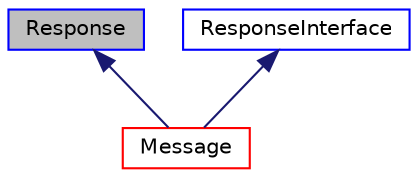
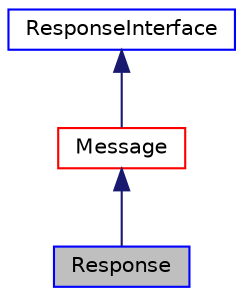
  digraph {
    node [color=blue fillcolor=white fontname=Helvetica fontsize=10 shape=record style=filled]
    edge [color=midnightblue dir=back fontname=Helvetica fontsize=10 labelfontname=Helvetica labelfontsize=10 style=solid]
    n1 [fillcolor=grey75 fontcolor=black height=0.2 label=Response width=0.4]
    n2 [color=red height=0.2 label=Message width=0.4]
    n3 [height=0.2 label=ResponseInterface width=0.4]
-   n1 -> n2
+   n2 -> n1
    n3 -> n2
  }
